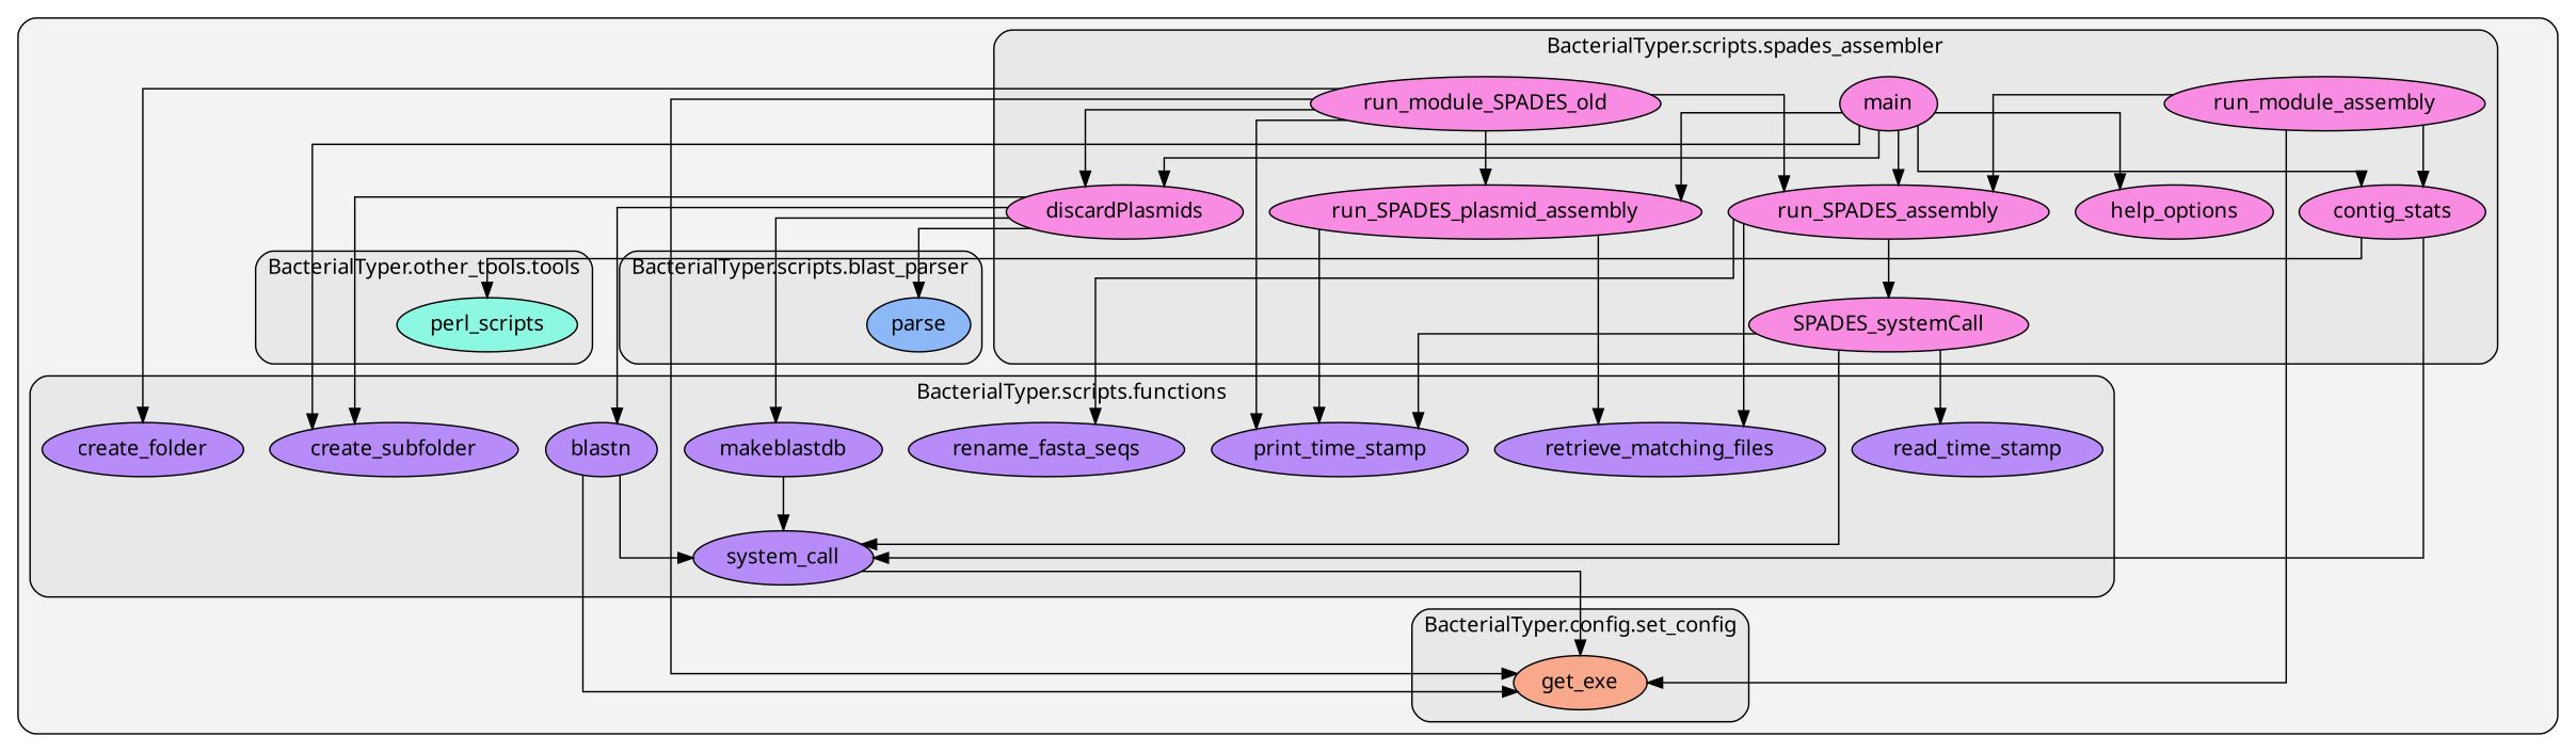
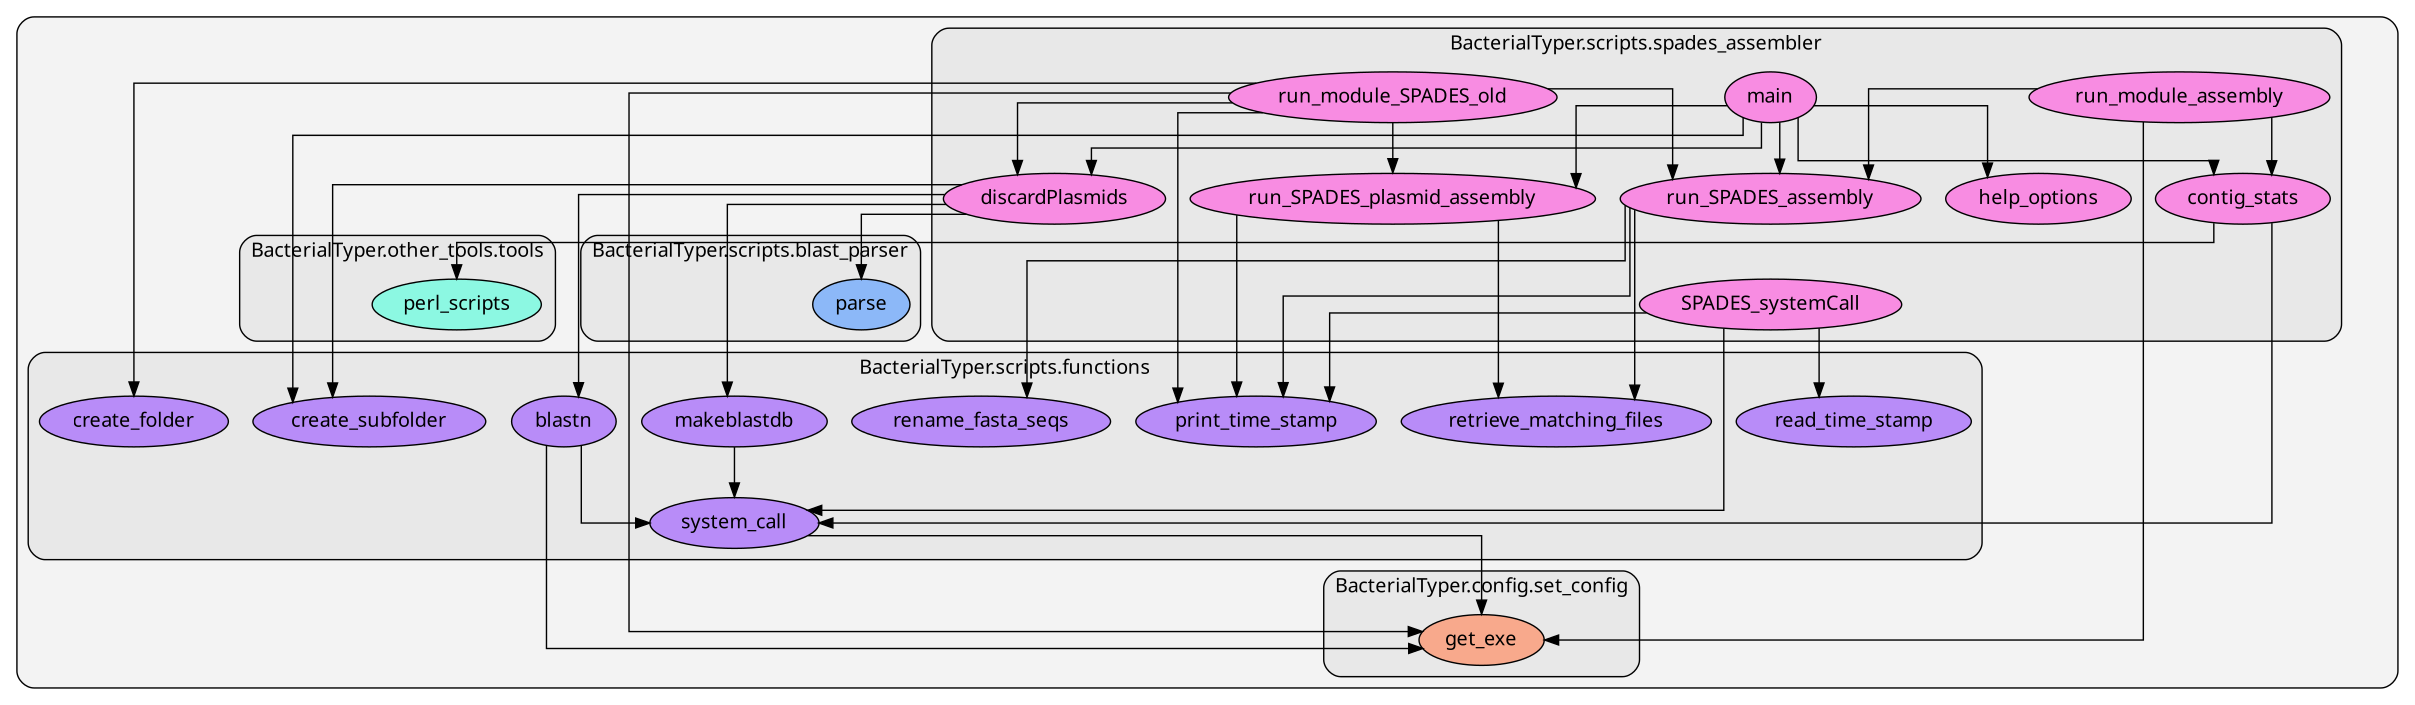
  digraph {
    clusterrank=local
    fontname="Noto Sans"
    rankdir=TB
    splines=ortho
    node [fillcolor="#a365ffb2" fontcolor="#000000" fontname="Noto Sans" group=33 style=filled]
    edge [color="#000000" fontname="Noto Sans" style=solid]
    n1 [fillcolor="#ff8e65b2" group=2 label=get_exe]
    n2 [fillcolor="#65ffe0b2" group=21 label=perl_scripts]
    n3 [fillcolor="#65a3ffb2" group=27 label=parse]
    n4 [label=blastn]
    n5 [label=create_folder]
    n6 [label=create_subfolder]
    n7 [label=makeblastdb]
    n8 [label=print_time_stamp]
    n9 [label=read_time_stamp]
    n10 [label=rename_fasta_seqs]
    n11 [label=retrieve_matching_files]
    n12 [label=system_call]
    n13 [fillcolor="#ff65e0b2" group=39 label=SPADES_systemCall]
    n14 [fillcolor="#ff65e0b2" group=39 label=contig_stats]
    n15 [fillcolor="#ff65e0b2" group=39 label=discardPlasmids]
    n16 [fillcolor="#ff65e0b2" group=39 label=help_options]
    n17 [fillcolor="#ff65e0b2" group=39 label=main]
    n18 [fillcolor="#ff65e0b2" group=39 label=run_SPADES_assembly]
    n19 [fillcolor="#ff65e0b2" group=39 label=run_SPADES_plasmid_assembly]
    n20 [fillcolor="#ff65e0b2" group=39 label=run_module_SPADES_old]
    n21 [fillcolor="#ff65e0b2" group=39 label=run_module_assembly]
    subgraph cluster_1 {
      fillcolor="#80808018"
      style="filled,rounded"
      subgraph cluster_2 {
        fillcolor="#80808018"
        label="BacterialTyper.config.set_config"
        style="filled,rounded"
        n1
      }
      subgraph cluster_3 {
        fillcolor="#80808018"
        label="BacterialTyper.other_tools.tools"
        style="filled,rounded"
        n2
      }
      subgraph cluster_4 {
        fillcolor="#80808018"
        label="BacterialTyper.scripts.blast_parser"
        style="filled,rounded"
        n3
      }
      subgraph cluster_5 {
        fillcolor="#80808018"
        label="BacterialTyper.scripts.functions"
        style="filled,rounded"
        n4
        n5
        n6
        n7
        n8
        n9
        n10
        n11
        n12
      }
      subgraph cluster_6 {
        fillcolor="#80808018"
        label="BacterialTyper.scripts.spades_assembler"
        style="filled,rounded"
        n13
        n14
        n15
        n16
        n17
        n18
        n19
        n20
        n21
      }
    }
    n4 -> n1
    n4 -> n12
    n7 -> n12
    n12 -> n1
    n13 -> n8
    n13 -> n9
    n13 -> n12
    n14 -> n2
    n14 -> n12
    n15 -> n3
    n15 -> n4
    n15 -> n6
    n15 -> n7
    n17 -> n6
    n17 -> n14
    n17 -> n15
    n17 -> n16
    n17 -> n18
    n17 -> n19
    n18 -> n10
    n18 -> n11
-   n18 -> n13
+   n18 -> n8
    n19 -> n8
    n19 -> n11
    n20 -> n1
    n20 -> n5
    n20 -> n8
    n20 -> n15
    n20 -> n18
    n20 -> n19
    n21 -> n1
    n21 -> n14
    n21 -> n18
  }
